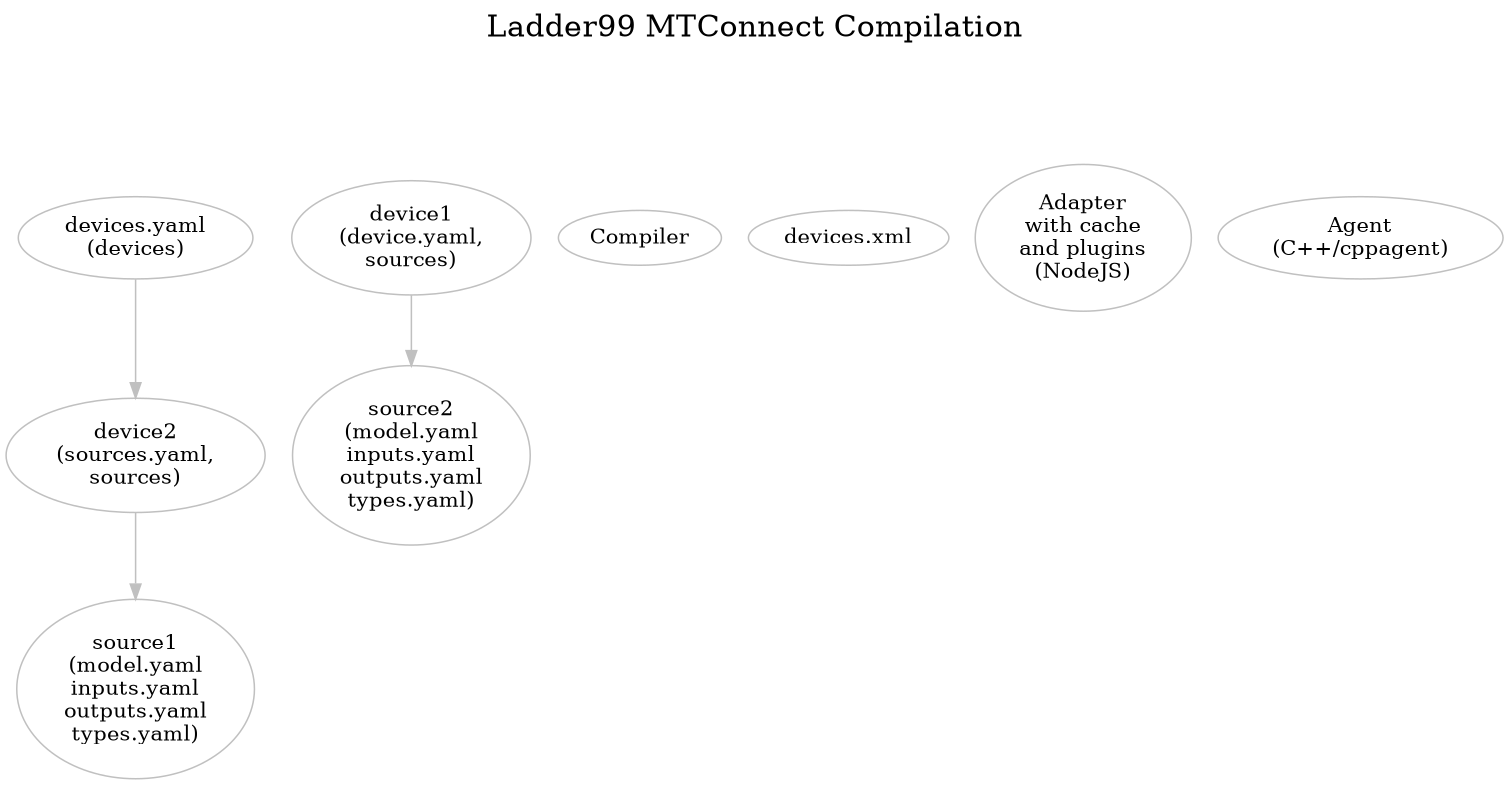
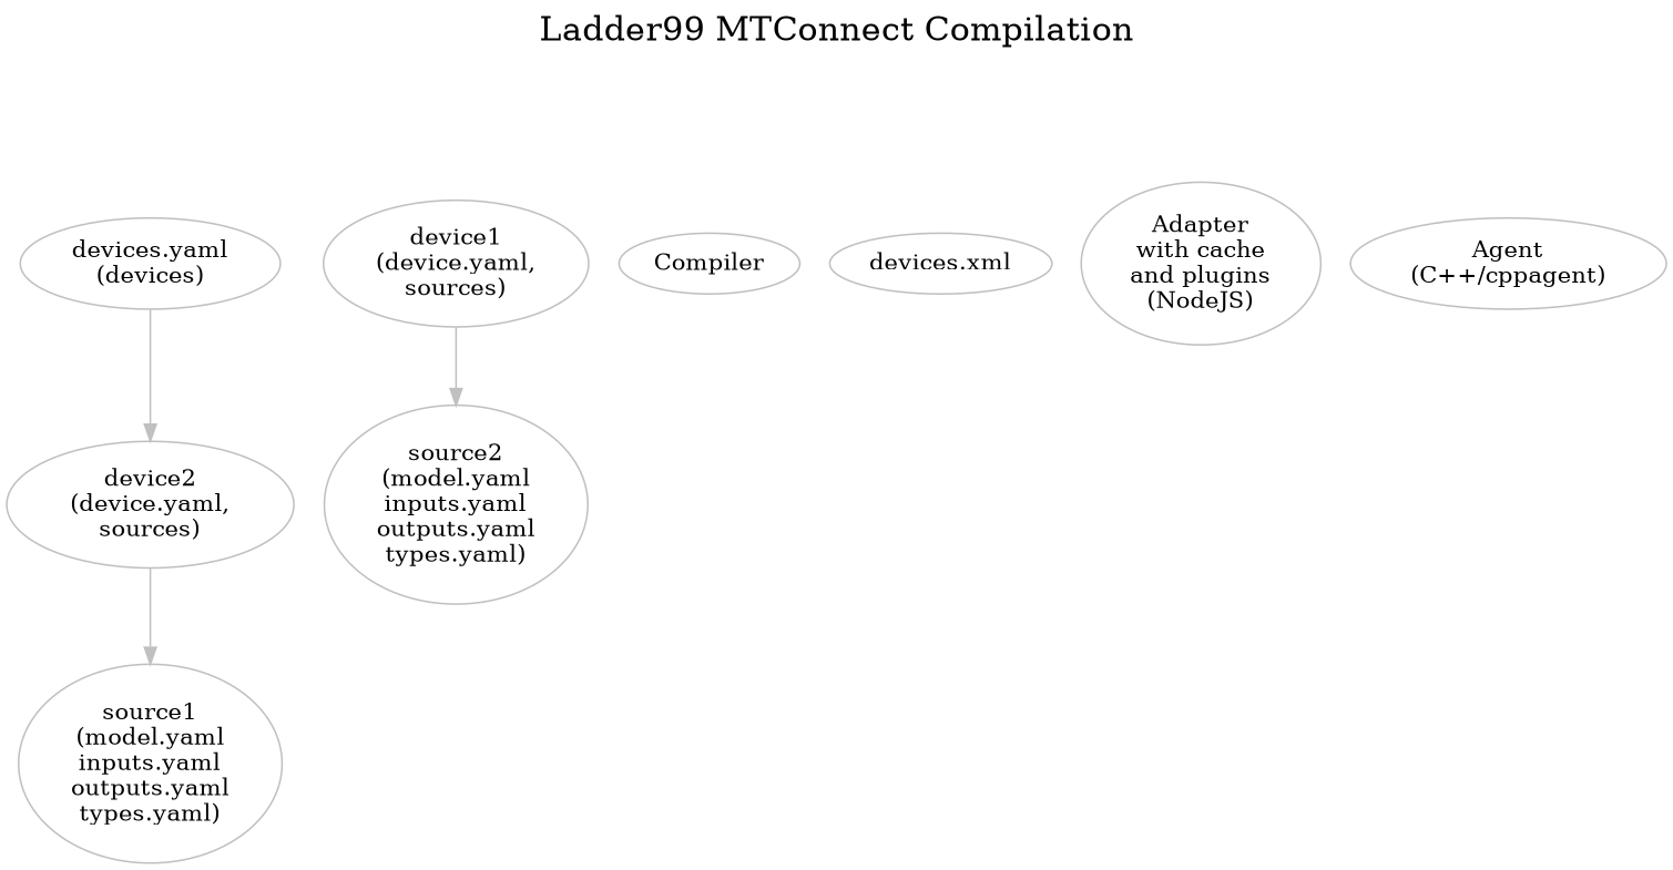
  digraph {
    color=lightgray
    fontsize=20
    label="Ladder99 MTConnect Compilation\n "
    labelloc=t
    node [color=gray fillcolor=white style=filled]
    edge [color=gray fontcolor=gray30 fontsize=12]
    n1 [label="devices.yaml\n(devices)"]
-   n2 [label="device2\n(sources.yaml,\nsources)"]
+   n2 [label="device2\n(device.yaml,\nsources)"]
    n3 [label="device1\n(device.yaml,\nsources)"]
    n4 [label="source2\n(model.yaml\ninputs.yaml\noutputs.yaml\ntypes.yaml)"]
    n5 [label="source1\n(model.yaml\ninputs.yaml\noutputs.yaml\ntypes.yaml)"]
    n6 [label=Compiler]
    n7 [label="devices.xml"]
    n8 [label="Adapter\nwith cache\nand plugins\n(NodeJS)"]
    n9 [label="Agent\n(C++/cppagent)"]
    n1 -> n2
    n2 -> n5
    n3 -> n4
  }
